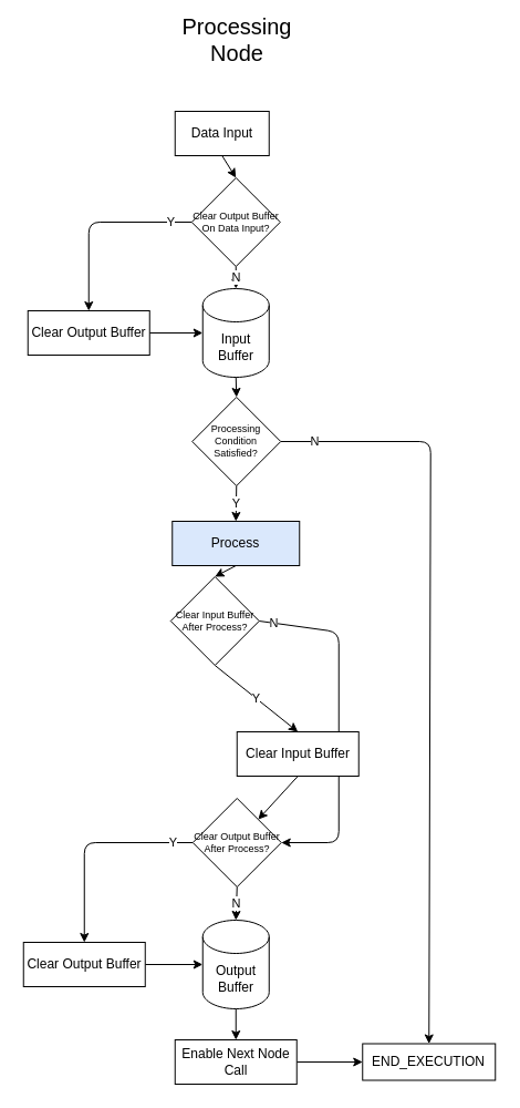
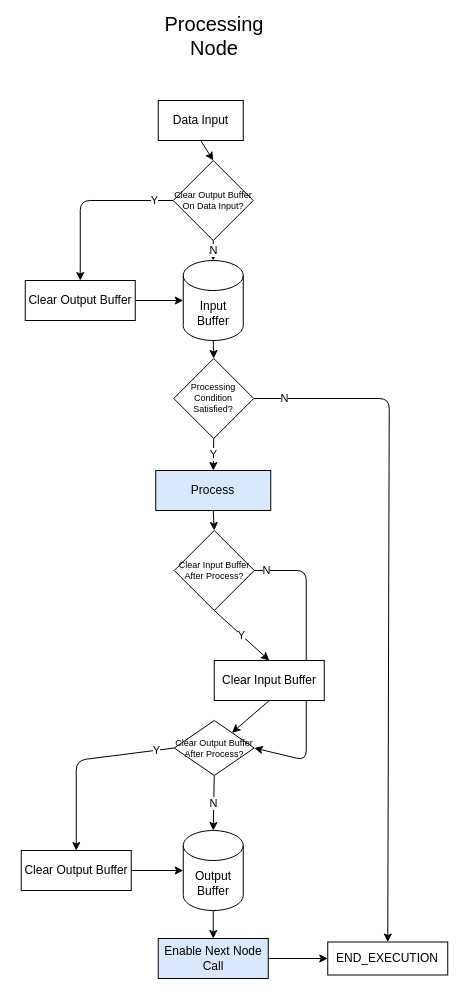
  <mxCell id="0" />
  <mxCell id="1" parent="0" />
  <mxCell id="2" style="edgeStyle=none;html=1;exitX=0.5;exitY=1;exitDx=0;exitDy=0;entryX=0.5;entryY=0;entryDx=0;entryDy=0;" edge="1" parent="1" source="3" target="20"><mxGeometry relative="1" as="geometry" /></mxCell>
  <mxCell id="3" value="Data Input" style="rounded=0;whiteSpace=wrap;html=1;" parent="1" vertex="1"><mxGeometry x="157.75" y="100" width="85" height="40" as="geometry" /></mxCell>
  <mxCell id="4" value="N" style="edgeStyle=none;html=1;exitX=1;exitY=0.5;exitDx=0;exitDy=0;entryX=0.5;entryY=0;entryDx=0;entryDy=0;fontSize=11;" parent="1" source="6" target="9" edge="1"><mxGeometry x="-0.911" relative="1" as="geometry"><Array as="points"><mxPoint x="388.75" y="398" /></Array><mxPoint x="1" as="offset" /></mxGeometry></mxCell>
  <mxCell id="5" value="Y" style="edgeStyle=none;html=1;exitX=0.5;exitY=1;exitDx=0;exitDy=0;entryX=0.5;entryY=0;entryDx=0;entryDy=0;" edge="1" parent="1" source="6" target="8"><mxGeometry relative="1" as="geometry" /></mxCell>
  <mxCell id="6" value="Processing Condition Satisfied?" style="rhombus;whiteSpace=wrap;html=1;fontSize=9;" parent="1" vertex="1"><mxGeometry x="173.25" y="358" width="80" height="80" as="geometry" /></mxCell>
  <mxCell id="7" style="edgeStyle=none;html=1;exitX=0.5;exitY=1;exitDx=0;exitDy=0;entryX=0.5;entryY=0;entryDx=0;entryDy=0;" edge="1" parent="1" source="8" target="15"><mxGeometry relative="1" as="geometry" /></mxCell>
  <mxCell id="8" value="Process" style="rounded=0;whiteSpace=wrap;html=1;fillColor=#dae8fc;" parent="1" vertex="1"><mxGeometry x="155.25" y="470" width="115" height="40" as="geometry" /></mxCell>
  <mxCell id="9" value="END_EXECUTION" style="rounded=0;whiteSpace=wrap;html=1;" parent="1" vertex="1"><mxGeometry x="327.25" y="941.5" width="120" height="33" as="geometry" /></mxCell>
  <mxCell id="10" style="edgeStyle=none;html=1;exitX=1;exitY=0.5;exitDx=0;exitDy=0;fontSize=10;" parent="1" source="11" target="9" edge="1"><mxGeometry relative="1" as="geometry" /></mxCell>
- <mxCell id="11" value="Enable Next Node Call" style="rounded=0;whiteSpace=wrap;html=1;" parent="1" vertex="1"><mxGeometry x="157.75" y="938" width="110" height="40" as="geometry" /></mxCell>
+ <mxCell id="11" value="Enable Next Node Call" style="rounded=0;whiteSpace=wrap;html=1;fillColor=#dae8fc;" parent="1" vertex="1"><mxGeometry x="157.75" y="938" width="110" height="40" as="geometry" /></mxCell>
  <mxCell id="12" value="Processing Node" style="text;html=1;strokeColor=none;fillColor=none;align=center;verticalAlign=middle;whiteSpace=wrap;rounded=0;fontSize=20;" parent="1" vertex="1"><mxGeometry x="183.75" y="20" width="60" height="30" as="geometry" /></mxCell>
  <mxCell id="13" value="Y" style="edgeStyle=none;html=1;exitX=0.5;exitY=1;exitDx=0;exitDy=0;entryX=0.5;entryY=0;entryDx=0;entryDy=0;" edge="1" parent="1" source="15" target="17"><mxGeometry relative="1" as="geometry" /></mxCell>
  <mxCell id="14" value="N" style="edgeStyle=none;html=1;exitX=1;exitY=0.5;exitDx=0;exitDy=0;entryX=1;entryY=0.5;entryDx=0;entryDy=0;" edge="1" parent="1" source="15" target="25"><mxGeometry x="-0.918" relative="1" as="geometry"><Array as="points"><mxPoint x="305.75" y="570" /><mxPoint x="305.75" y="760" /></Array><mxPoint as="offset" /></mxGeometry></mxCell>
- <mxCell id="15" value="Clear Input Buffer After Process?" style="rhombus;whiteSpace=wrap;html=1;fontSize=9;" vertex="1" parent="1"><mxGeometry x="153.75" y="520" width="80" height="80" as="geometry" /></mxCell>
+ <mxCell id="15" value="Clear Input Buffer After Process?" style="rhombus;whiteSpace=wrap;html=1;fontSize=9;" vertex="1" parent="1"><mxGeometry x="173.75" y="530" width="80" height="80" as="geometry" /></mxCell>
  <mxCell id="16" style="edgeStyle=none;html=1;exitX=0.5;exitY=1;exitDx=0;exitDy=0;" edge="1" parent="1" source="17" target="25"><mxGeometry relative="1" as="geometry" /></mxCell>
  <mxCell id="17" value="Clear Input Buffer" style="rounded=0;whiteSpace=wrap;html=1;" vertex="1" parent="1"><mxGeometry x="213.75" y="660" width="110" height="40" as="geometry" /></mxCell>
  <mxCell id="18" value="Y" style="edgeStyle=none;html=1;exitX=0;exitY=0.5;exitDx=0;exitDy=0;entryX=0.5;entryY=0;entryDx=0;entryDy=0;" edge="1" parent="1" source="20" target="22"><mxGeometry x="-0.776" relative="1" as="geometry"><Array as="points"><mxPoint x="79.75" y="200" /></Array><mxPoint as="offset" /></mxGeometry></mxCell>
  <mxCell id="19" value="N" style="edgeStyle=none;html=1;exitX=0.5;exitY=1;exitDx=0;exitDy=0;" edge="1" parent="1" source="20" target="29"><mxGeometry relative="1" as="geometry" /></mxCell>
  <mxCell id="20" value="Clear Output Buffer On Data Input?" style="rhombus;whiteSpace=wrap;html=1;fontSize=9;" vertex="1" parent="1"><mxGeometry x="172.75" y="160" width="80" height="80" as="geometry" /></mxCell>
  <mxCell id="21" style="edgeStyle=none;html=1;exitX=1;exitY=0.5;exitDx=0;exitDy=0;entryX=0;entryY=0.5;entryDx=0;entryDy=0;entryPerimeter=0;" edge="1" parent="1" source="22" target="29"><mxGeometry relative="1" as="geometry" /></mxCell>
  <mxCell id="22" value="Clear Output Buffer" style="rounded=0;whiteSpace=wrap;html=1;" vertex="1" parent="1"><mxGeometry x="24.75" y="280" width="110" height="40" as="geometry" /></mxCell>
  <mxCell id="23" value="Y" style="edgeStyle=none;html=1;exitX=0;exitY=0.5;exitDx=0;exitDy=0;entryX=0.5;entryY=0;entryDx=0;entryDy=0;" edge="1" parent="1" source="25" target="27"><mxGeometry x="-0.809" relative="1" as="geometry"><Array as="points"><mxPoint x="75.75" y="760" /></Array><mxPoint as="offset" /></mxGeometry></mxCell>
  <mxCell id="24" value="N" style="edgeStyle=none;html=1;exitX=0.5;exitY=1;exitDx=0;exitDy=0;entryX=0.5;entryY=0;entryDx=0;entryDy=0;entryPerimeter=0;" edge="1" parent="1" source="25" target="31"><mxGeometry relative="1" as="geometry" /></mxCell>
- <mxCell id="25" value="Clear Output Buffer After Process?" style="rhombus;whiteSpace=wrap;html=1;fontSize=9;" vertex="1" parent="1"><mxGeometry x="173.75" y="720" width="80" height="80" as="geometry" /></mxCell>
+ <mxCell id="25" value="Clear Output Buffer After Process?" style="rhombus;whiteSpace=wrap;html=1;fontSize=9;" vertex="1" parent="1"><mxGeometry x="173.75" y="720" width="80" height="55" as="geometry" /></mxCell>
  <mxCell id="26" style="edgeStyle=none;html=1;exitX=1;exitY=0.5;exitDx=0;exitDy=0;entryX=0;entryY=0.5;entryDx=0;entryDy=0;entryPerimeter=0;" edge="1" parent="1" source="27" target="31"><mxGeometry relative="1" as="geometry" /></mxCell>
  <mxCell id="27" value="Clear Output Buffer" style="rounded=0;whiteSpace=wrap;html=1;" vertex="1" parent="1"><mxGeometry x="20.75" y="850" width="110" height="40" as="geometry" /></mxCell>
  <mxCell id="28" style="edgeStyle=none;html=1;exitX=0.5;exitY=1;exitDx=0;exitDy=0;exitPerimeter=0;entryX=0.5;entryY=0;entryDx=0;entryDy=0;" edge="1" parent="1" source="29" target="6"><mxGeometry relative="1" as="geometry" /></mxCell>
  <mxCell id="29" value="Input Buffer" style="shape=cylinder3;whiteSpace=wrap;html=1;boundedLbl=1;backgroundOutline=1;size=15;" vertex="1" parent="1"><mxGeometry x="182.75" y="260" width="60" height="80" as="geometry" /></mxCell>
  <mxCell id="30" style="edgeStyle=none;html=1;exitX=0.5;exitY=1;exitDx=0;exitDy=0;exitPerimeter=0;entryX=0.5;entryY=0;entryDx=0;entryDy=0;" edge="1" parent="1" source="31" target="11"><mxGeometry relative="1" as="geometry" /></mxCell>
  <mxCell id="31" value="Output Buffer" style="shape=cylinder3;whiteSpace=wrap;html=1;boundedLbl=1;backgroundOutline=1;size=15;" vertex="1" parent="1"><mxGeometry x="182.75" y="830" width="60" height="80" as="geometry" /></mxCell>
